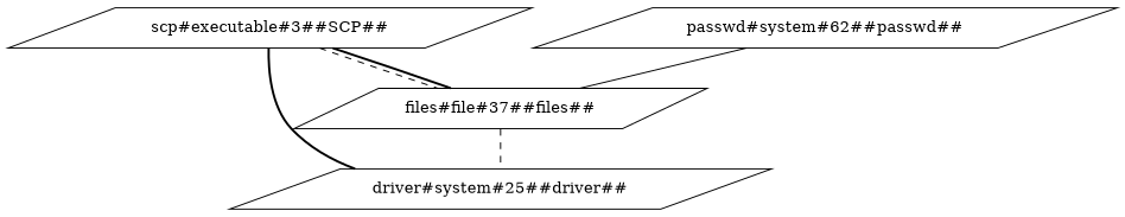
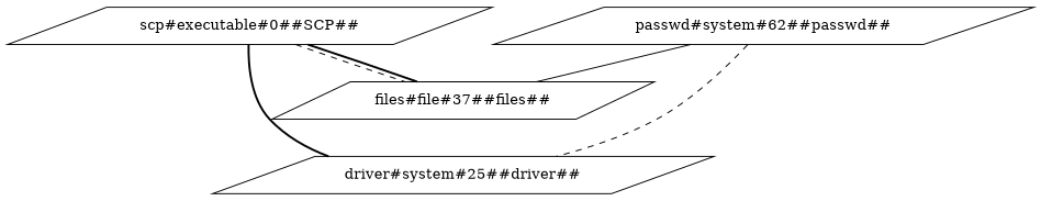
  graph {
    node [shape=parallelogram]
    edge [style=dashed]
-   n1 [label="scp#executable#3##SCP##"]
+   n1 [label="scp#executable#0##SCP##"]
    n2 [label="files#file#37##files##"]
    n3 [label="driver#system#25##driver##"]
    n4 [label="passwd#system#62##passwd##"]
    n1 -- n2
    n2 -- n1 [style=bold]
-   n2 -- n3
+   n4 -- n3
    n3 -- n1 [style=bold]
    n4 -- n2 [style=solid]
  }
